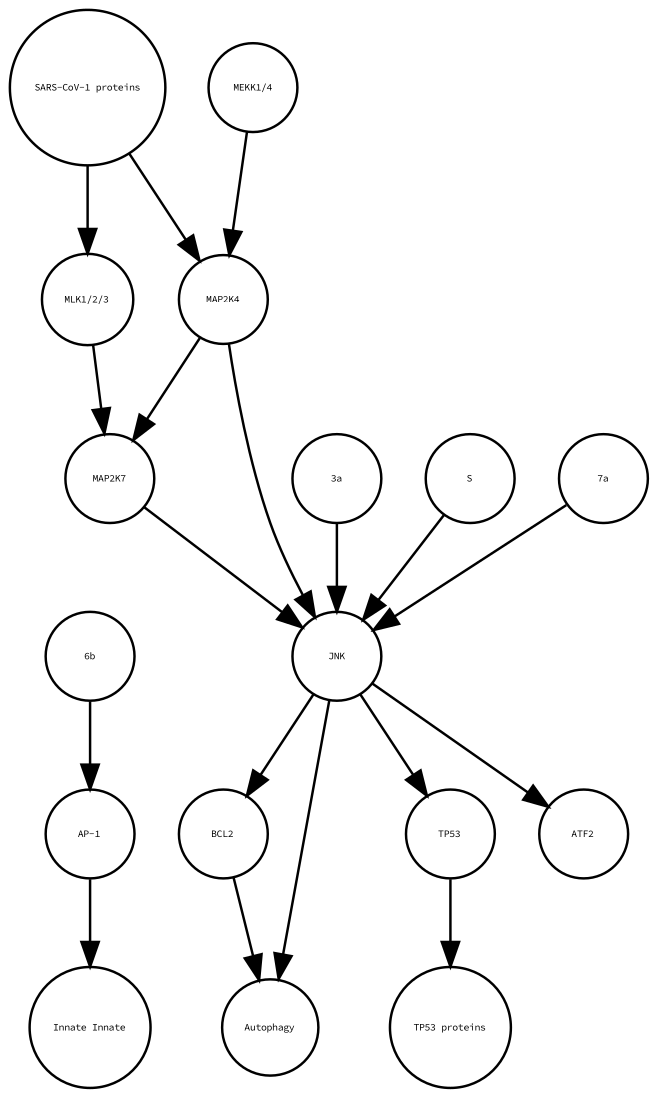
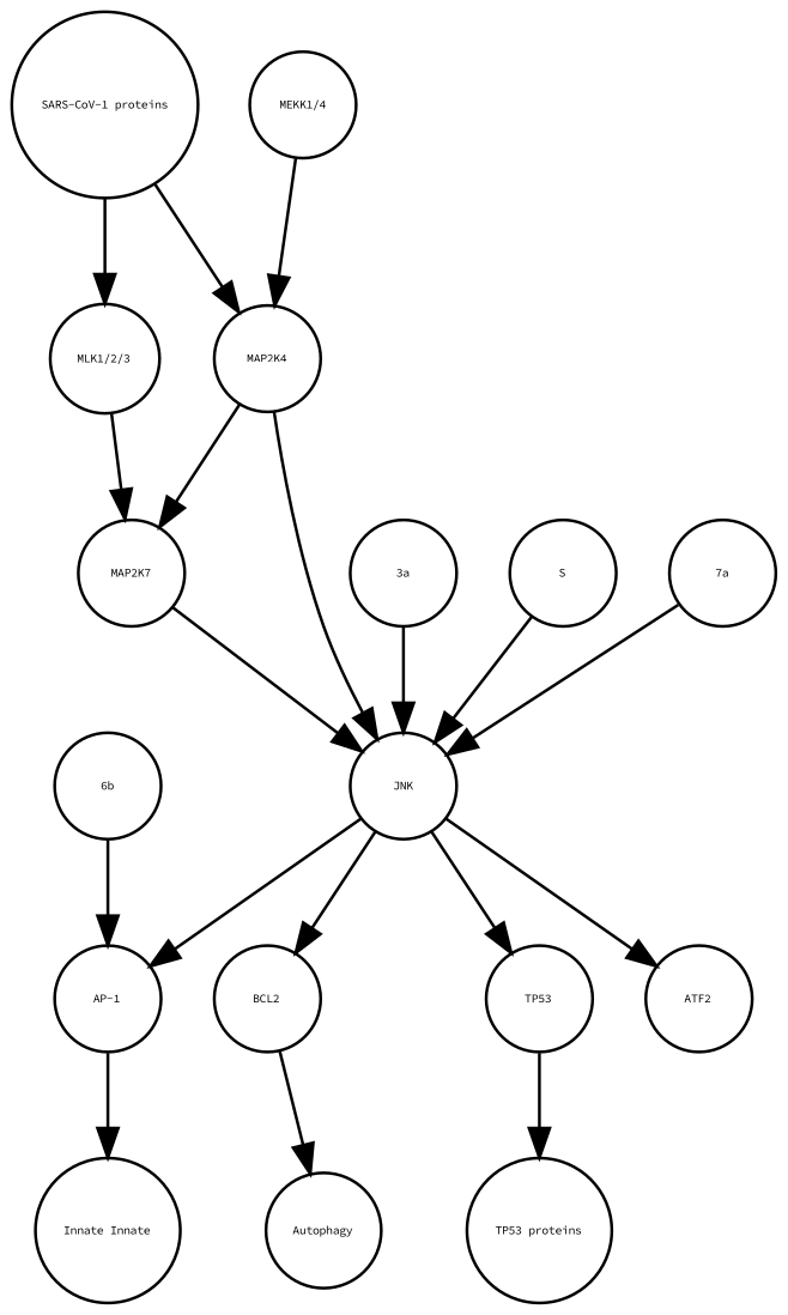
  strict digraph {
    fontname="Source Code Pro"
    node [bipartite=0 cls=macromolecule fontname="Source Code Pro" fontsize=4 shape=circle]
    edge [fontname="Source Code Pro" interaction_type=stimulation annotation="urn_miriam_pubmed_31226023|urn_miriam_taxonomy_694009|urn_miriam_taxonomy_392815"]
    n1 [annotation=urn_miriam_ncbigene_596 label=BCL2]
    n2 [annotation="urn_miriam_obo.go_GO%3A0006914" cls=phenotype label=Autophagy]
    n3 [cls=complex label="AP-1"]
    n4 [annotation="urn_miriam_obo.go_GO%3A0045087" cls=phenotype label="Innate Innate"]
    n5 [annotation=urn_miriam_ncbigene_7157 label=TP53]
    n6 [annotation="urn_miriam_obo.go_GO%3A0072331" cls=phenotype label="TP53 proteins"]
    n7 [cls=complex label="MLK1/2/3"]
    n8 [annotation=urn_miriam_ncbigene_5609 label=MAP2K7]
    n9 [cls=complex label=JNK]
    n10 [annotation=urn_miriam_ncbigene_1386 label=ATF2]
    n11 [cls=complex label="SARS-CoV-1 proteins"]
    n12 [annotation=urn_miriam_ncbigene_6416 label=MAP2K4]
    n13 [cls=complex label="MEKK1/4"]
    n14 [label="6b"]
    n15 [label="3a"]
    n16 [label=S]
    n17 [label="7a"]
    n1 -> n2 [interaction_type="necessary stimulation" annotation=""]
    n3 -> n4 [interaction_type="necessary stimulation" annotation=""]
    n5 -> n6 [interaction_type="necessary stimulation" annotation=""]
    n7 -> n8
    n8 -> n9 [annotation="urn_miriam_pubmed_17141229|urn_miriam_taxonomy_694009|urn_miriam_taxonomy_392815"]
    n9 -> n1 [annotation=urn_miriam_pubmed_10567572]
-   n9 -> n2 [annotation="urn_miriam_pubmed_21561061|urn_miriam_taxonomy_694009"]
+   n9 -> n3 [annotation="urn_miriam_pubmed_21561061|urn_miriam_taxonomy_694009"]
    n9 -> n5 [annotation=urn_miriam_pubmed_9724739]
    n9 -> n10 [annotation=urn_miriam_pubmed_7824938]
    n11 -> n7 [annotation="urn_miriam_taxonomy_694009|urn_miriam_pubmed_31226023|urn_miriam_taxonomy_392815"]
    n11 -> n12
    n12 -> n8
    n12 -> n9 [annotation="urn_miriam_pubmed_17141229|urn_miriam_taxonomy_694009|urn_miriam_taxonomy_392815"]
    n13 -> n12
    n14 -> n3 [annotation="urn_miriam_pubmed_21561061|urn_miriam_taxonomy_694009"]
    n15 -> n9 [annotation="urn_miriam_pubmed_17141229|urn_miriam_taxonomy_694009|urn_miriam_taxonomy_392815"]
    n16 -> n9 [annotation="urn_miriam_pubmed_17267381|urn_miriam_taxonomy_694009|urn_miriam_taxonomy_392815"]
    n17 -> n9 [annotation="urn_miriam_pubmed_17141229|urn_miriam_taxonomy_694009|urn_miriam_taxonomy_392815"]
  }
